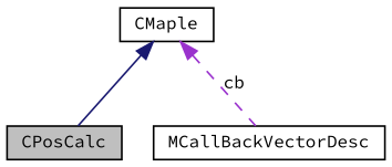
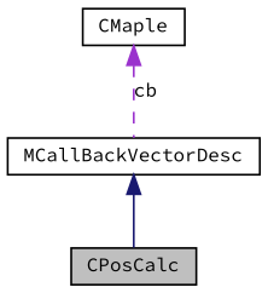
  digraph {
    fontname="Source Code Pro"
    node [color=black fillcolor=white fontname="Source Code Pro" fontsize=10 shape=record style=filled]
    edge [dir=back fontname="Source Code Pro" fontsize=10 labelfontname=Helvetica labelfontsize=10]
    n1 [fillcolor=grey75 fontcolor=black height=0.2 label=CPosCalc width=0.4]
    n2 [height=0.2 label=CMaple width=0.4]
    n3 [height=0.2 label=MCallBackVectorDesc width=0.4]
-   n2 -> n1 [color=midnightblue style=solid]
+   n3 -> n1 [color=midnightblue style=solid]
    n2 -> n3 [color=darkorchid3 label=cb style=dashed]
  }
